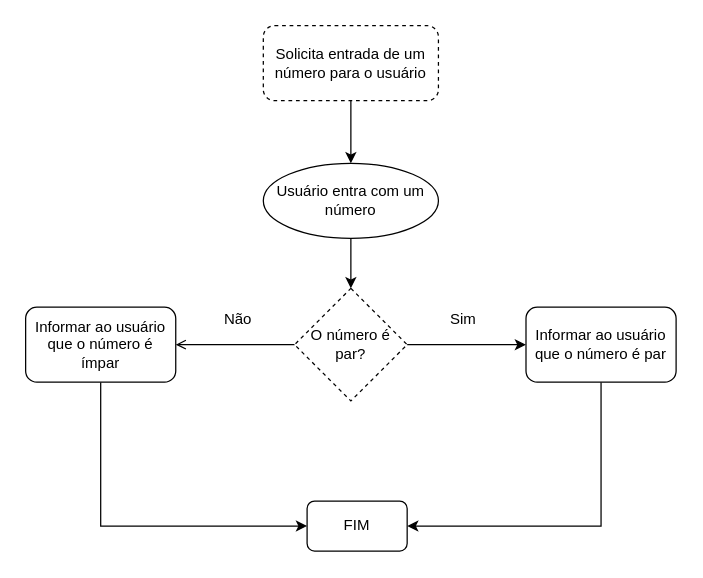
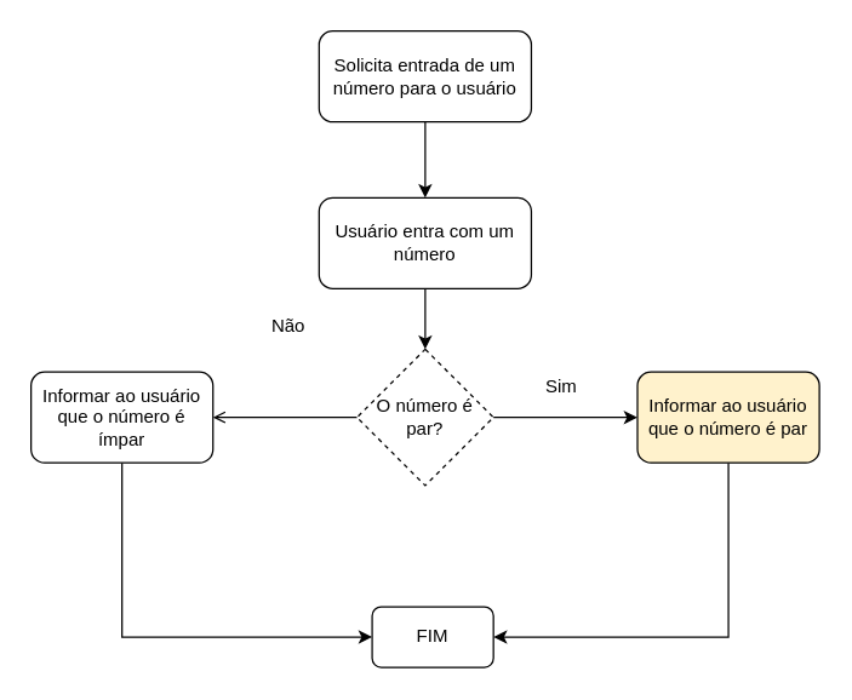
  <mxCell id="0" />
  <mxCell id="1" parent="0" />
  <mxCell id="2" value="" style="edgeStyle=orthogonalEdgeStyle;rounded=0;orthogonalLoop=1;jettySize=auto;html=1;" edge="1" parent="1" source="3" target="5"><mxGeometry relative="1" as="geometry" /></mxCell>
- <mxCell id="3" value="Solicita entrada de um número para o usuário" style="rounded=1;whiteSpace=wrap;html=1;dashed=1;" vertex="1" parent="1"><mxGeometry x="210" y="20" width="140" height="60" as="geometry" /></mxCell>
+ <mxCell id="3" value="Solicita entrada de um número para o usuário" style="rounded=1;whiteSpace=wrap;html=1;" vertex="1" parent="1"><mxGeometry x="210" y="20" width="140" height="60" as="geometry" /></mxCell>
  <mxCell id="4" style="edgeStyle=orthogonalEdgeStyle;rounded=0;orthogonalLoop=1;jettySize=auto;html=1;" edge="1" parent="1" source="5" target="8"><mxGeometry relative="1" as="geometry" /></mxCell>
- <mxCell id="5" value="Usuário entra com um número" style="ellipse;whiteSpace=wrap;html=1;" vertex="1" parent="1"><mxGeometry x="210" y="130" width="140" height="60" as="geometry" /></mxCell>
+ <mxCell id="5" value="Usuário entra com um número" style="rounded=1;whiteSpace=wrap;html=1;" vertex="1" parent="1"><mxGeometry x="210" y="130" width="140" height="60" as="geometry" /></mxCell>
  <mxCell id="6" style="edgeStyle=orthogonalEdgeStyle;rounded=0;orthogonalLoop=1;jettySize=auto;html=1;entryX=0;entryY=0.5;entryDx=0;entryDy=0;" edge="1" parent="1" source="8" target="10"><mxGeometry relative="1" as="geometry" /></mxCell>
  <mxCell id="7" style="edgeStyle=orthogonalEdgeStyle;rounded=0;orthogonalLoop=1;jettySize=auto;html=1;entryX=1;entryY=0.5;entryDx=0;entryDy=0;endArrow=open;" edge="1" parent="1" source="8" target="12"><mxGeometry relative="1" as="geometry" /></mxCell>
  <mxCell id="8" value="O número é par?" style="rhombus;whiteSpace=wrap;html=1;dashed=1;" vertex="1" parent="1"><mxGeometry x="235" y="230" width="90" height="90" as="geometry" /></mxCell>
  <mxCell id="9" style="edgeStyle=orthogonalEdgeStyle;rounded=0;orthogonalLoop=1;jettySize=auto;html=1;entryX=1;entryY=0.5;entryDx=0;entryDy=0;" edge="1" parent="1" source="10" target="15"><mxGeometry relative="1" as="geometry"><Array as="points"><mxPoint x="480" y="420" /></Array></mxGeometry></mxCell>
- <mxCell id="10" value="Informar ao usuário que o número é par" style="rounded=1;whiteSpace=wrap;html=1;" vertex="1" parent="1"><mxGeometry x="420" y="245" width="120" height="60" as="geometry" /></mxCell>
+ <mxCell id="10" value="Informar ao usuário que o número é par" style="rounded=1;whiteSpace=wrap;html=1;fillColor=#fff2cc;" vertex="1" parent="1"><mxGeometry x="420" y="245" width="120" height="60" as="geometry" /></mxCell>
  <mxCell id="11" style="edgeStyle=orthogonalEdgeStyle;rounded=0;orthogonalLoop=1;jettySize=auto;html=1;entryX=0;entryY=0.5;entryDx=0;entryDy=0;" edge="1" parent="1" source="12" target="15"><mxGeometry relative="1" as="geometry"><Array as="points"><mxPoint x="80" y="420" /></Array></mxGeometry></mxCell>
  <mxCell id="12" value="Informar ao usuário que o número é ímpar" style="rounded=1;whiteSpace=wrap;html=1;" vertex="1" parent="1"><mxGeometry x="20" y="245" width="120" height="60" as="geometry" /></mxCell>
- <mxCell id="13" value="Não" style="text;html=1;strokeColor=none;fillColor=none;align=center;verticalAlign=middle;whiteSpace=wrap;rounded=0;" vertex="1" parent="1"><mxGeometry x="170" y="245" width="40" height="20" as="geometry" /></mxCell>
+ <mxCell id="13" value="Não" style="text;html=1;strokeColor=none;fillColor=none;align=center;verticalAlign=middle;whiteSpace=wrap;rounded=0;" vertex="1" parent="1"><mxGeometry x="170" y="205" width="40" height="20" as="geometry" /></mxCell>
  <mxCell id="14" value="Sim" style="text;html=1;strokeColor=none;fillColor=none;align=center;verticalAlign=middle;whiteSpace=wrap;rounded=0;" vertex="1" parent="1"><mxGeometry x="350" y="245" width="40" height="20" as="geometry" /></mxCell>
  <mxCell id="15" value="FIM" style="rounded=1;whiteSpace=wrap;html=1;" vertex="1" parent="1"><mxGeometry x="245" y="400" width="80" height="40" as="geometry" /></mxCell>
